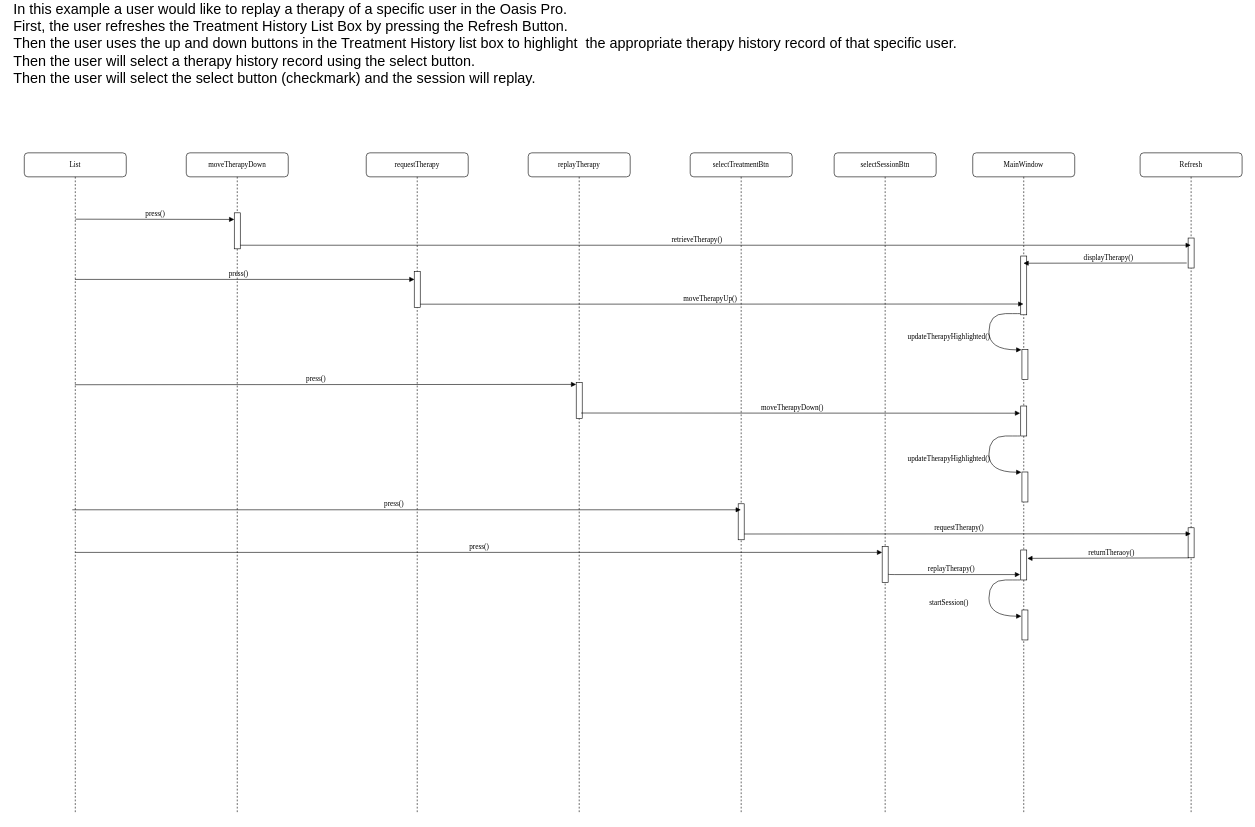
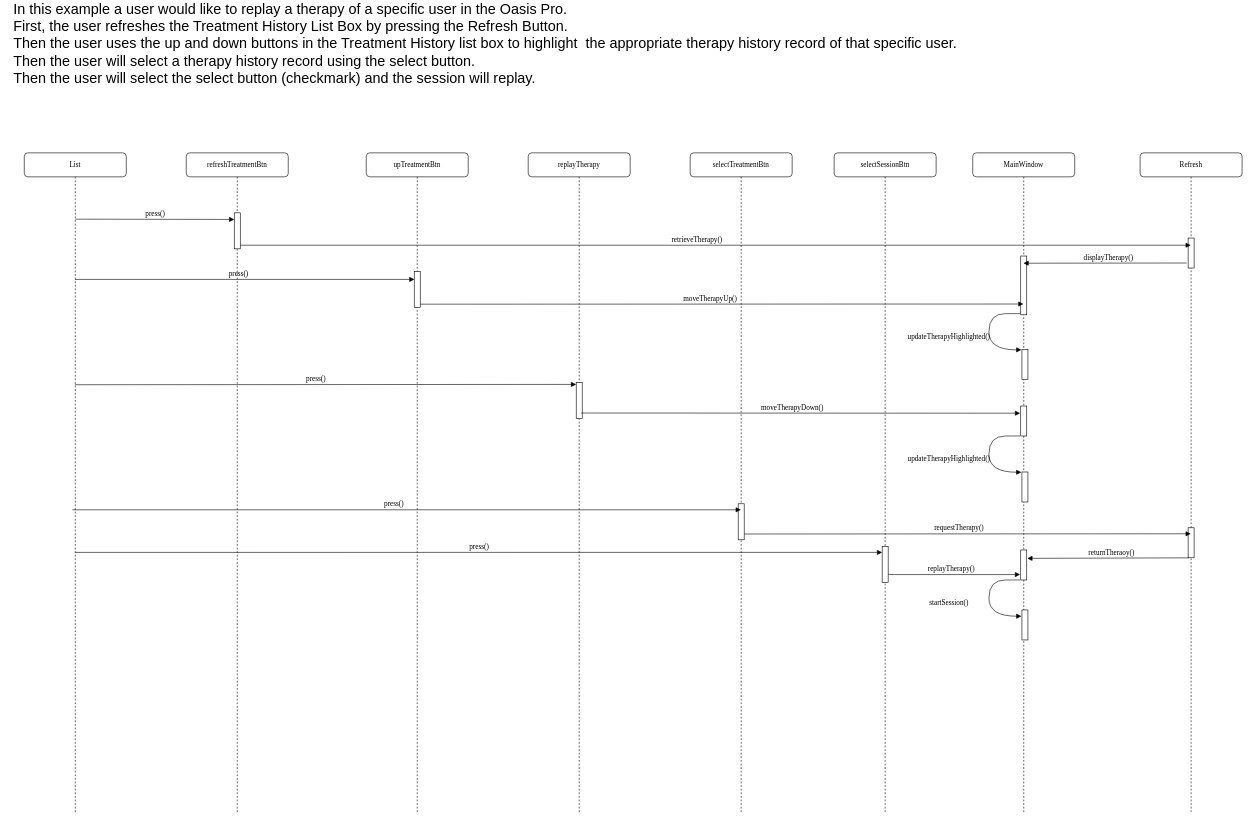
  <mxCell id="0" />
  <mxCell id="1" parent="0" />
- <mxCell id="2" value="moveTherapyDown" style="shape=umlLifeline;perimeter=lifelinePerimeter;whiteSpace=wrap;container=1;collapsible=0;recursiveResize=0;outlineConnect=0;rounded=1;shadow=0;comic=0;labelBackgroundColor=none;strokeWidth=1;fontFamily=Verdana;fontSize=12;align=center;html=1;" parent="1" vertex="1"><mxGeometry x="310" y="228" width="170" height="1102" as="geometry" /></mxCell>
+ <mxCell id="2" value="refreshTreatmentBtn" style="shape=umlLifeline;perimeter=lifelinePerimeter;whiteSpace=wrap;container=1;collapsible=0;recursiveResize=0;outlineConnect=0;rounded=1;shadow=0;comic=0;labelBackgroundColor=none;strokeWidth=1;fontFamily=Verdana;fontSize=12;align=center;html=1;" parent="1" vertex="1"><mxGeometry x="310" y="228" width="170" height="1102" as="geometry" /></mxCell>
  <mxCell id="3" value="" style="html=1;points=[];perimeter=orthogonalPerimeter;rounded=0;shadow=0;comic=0;labelBackgroundColor=none;strokeWidth=1;fontFamily=Verdana;fontSize=12;align=center;" parent="2" vertex="1"><mxGeometry x="80" y="100" width="10" height="60" as="geometry" /></mxCell>
  <mxCell id="4" value="press()" style="html=1;verticalAlign=bottom;endArrow=block;labelBackgroundColor=none;fontFamily=Verdana;fontSize=12;edgeStyle=elbowEdgeStyle;elbow=vertical;" parent="2" edge="1"><mxGeometry relative="1" as="geometry"><mxPoint x="-184.995" y="666.041" as="sourcePoint" /><mxPoint x="1160" y="666" as="targetPoint" /></mxGeometry></mxCell>
  <mxCell id="5" value="press()" style="html=1;verticalAlign=bottom;endArrow=block;labelBackgroundColor=none;fontFamily=Verdana;fontSize=12;edgeStyle=elbowEdgeStyle;elbow=vertical;entryX=0.043;entryY=0.212;entryDx=0;entryDy=0;entryPerimeter=0;" parent="1" target="27" edge="1"><mxGeometry x="-0.039" relative="1" as="geometry"><mxPoint x="124.5" y="439" as="sourcePoint" /><mxPoint x="670" y="260" as="targetPoint" /><mxPoint as="offset" /></mxGeometry></mxCell>
  <mxCell id="6" value="List" style="shape=umlLifeline;perimeter=lifelinePerimeter;whiteSpace=wrap;container=1;collapsible=0;recursiveResize=0;outlineConnect=0;rounded=1;shadow=0;comic=0;labelBackgroundColor=none;strokeWidth=1;fontFamily=Verdana;fontSize=12;align=center;html=1;" parent="1" vertex="1"><mxGeometry x="40" y="228" width="170" height="1102" as="geometry" /></mxCell>
  <mxCell id="7" value="MainWindow" style="shape=umlLifeline;perimeter=lifelinePerimeter;whiteSpace=wrap;container=1;collapsible=0;recursiveResize=0;outlineConnect=0;rounded=1;shadow=0;comic=0;labelBackgroundColor=none;strokeWidth=1;fontFamily=Verdana;fontSize=12;align=center;html=1;" parent="1" vertex="1"><mxGeometry x="1621" y="228" width="170" height="1102" as="geometry" /></mxCell>
  <mxCell id="8" value="replayTherapy()" style="html=1;verticalAlign=bottom;endArrow=block;labelBackgroundColor=none;fontFamily=Verdana;fontSize=12;edgeStyle=elbowEdgeStyle;elbow=vertical;exitX=1.089;exitY=0.887;exitDx=0;exitDy=0;exitPerimeter=0;entryX=-0.105;entryY=0.221;entryDx=0;entryDy=0;entryPerimeter=0;" parent="7" edge="1"><mxGeometry x="-0.039" relative="1" as="geometry"><mxPoint x="-141" y="702.0" as="sourcePoint" /><mxPoint x="78.95" y="703.05" as="targetPoint" /><mxPoint as="offset" /></mxGeometry></mxCell>
  <mxCell id="9" value="" style="html=1;points=[];perimeter=orthogonalPerimeter;rounded=0;shadow=0;comic=0;labelBackgroundColor=none;strokeWidth=1;fontFamily=Verdana;fontSize=12;align=center;" vertex="1" parent="7"><mxGeometry x="80" y="172" width="10" height="98" as="geometry" /></mxCell>
  <mxCell id="10" value="" style="html=1;points=[];perimeter=orthogonalPerimeter;rounded=0;shadow=0;comic=0;labelBackgroundColor=none;strokeWidth=1;fontFamily=Verdana;fontSize=12;align=center;" vertex="1" parent="7"><mxGeometry x="82" y="328" width="10" height="50" as="geometry" /></mxCell>
  <mxCell id="11" value="updateTherapyHighlighted()" style="html=1;verticalAlign=bottom;endArrow=block;labelBackgroundColor=none;fontFamily=Verdana;fontSize=12;elbow=vertical;edgeStyle=orthogonalEdgeStyle;curved=1;entryX=-0.09;entryY=0.008;entryDx=0;entryDy=0;entryPerimeter=0;" edge="1" parent="7" target="10"><mxGeometry x="0.229" y="-67" relative="1" as="geometry"><mxPoint x="79.0" y="268" as="sourcePoint" /><mxPoint x="-601" y="249" as="targetPoint" /><Array as="points"><mxPoint x="82" y="268" /><mxPoint x="27" y="268" /><mxPoint x="27" y="328" /></Array><mxPoint as="offset" /></mxGeometry></mxCell>
  <mxCell id="12" value="" style="html=1;points=[];perimeter=orthogonalPerimeter;rounded=0;shadow=0;comic=0;labelBackgroundColor=none;strokeWidth=1;fontFamily=Verdana;fontSize=12;align=center;" vertex="1" parent="7"><mxGeometry x="80" y="422" width="10" height="50" as="geometry" /></mxCell>
  <mxCell id="13" value="" style="html=1;points=[];perimeter=orthogonalPerimeter;rounded=0;shadow=0;comic=0;labelBackgroundColor=none;strokeWidth=1;fontFamily=Verdana;fontSize=12;align=center;" vertex="1" parent="7"><mxGeometry x="82" y="532" width="10" height="50" as="geometry" /></mxCell>
  <mxCell id="14" value="updateTherapyHighlighted()" style="html=1;verticalAlign=bottom;endArrow=block;labelBackgroundColor=none;fontFamily=Verdana;fontSize=12;elbow=vertical;edgeStyle=orthogonalEdgeStyle;curved=1;entryX=-0.09;entryY=0.008;entryDx=0;entryDy=0;entryPerimeter=0;" edge="1" parent="7" target="13"><mxGeometry x="0.229" y="-67" relative="1" as="geometry"><mxPoint x="79" y="472" as="sourcePoint" /><mxPoint x="-1832" y="335" as="targetPoint" /><Array as="points"><mxPoint x="82" y="472" /><mxPoint x="27" y="472" /><mxPoint x="27" y="532" /></Array><mxPoint as="offset" /></mxGeometry></mxCell>
  <mxCell id="15" value="" style="html=1;points=[];perimeter=orthogonalPerimeter;rounded=0;shadow=0;comic=0;labelBackgroundColor=none;strokeWidth=1;fontFamily=Verdana;fontSize=12;align=center;" vertex="1" parent="7"><mxGeometry x="80" y="662" width="10" height="50" as="geometry" /></mxCell>
  <mxCell id="16" value="startSession()" style="html=1;verticalAlign=bottom;endArrow=block;labelBackgroundColor=none;fontFamily=Verdana;fontSize=12;elbow=vertical;edgeStyle=orthogonalEdgeStyle;curved=1;entryX=-0.09;entryY=0.008;entryDx=0;entryDy=0;entryPerimeter=0;" edge="1" parent="7"><mxGeometry x="0.229" y="-67" relative="1" as="geometry"><mxPoint x="79.0" y="712" as="sourcePoint" /><mxPoint x="81.1" y="772.4" as="targetPoint" /><Array as="points"><mxPoint x="82" y="712" /><mxPoint x="27" y="712" /><mxPoint x="27" y="772" /></Array><mxPoint as="offset" /></mxGeometry></mxCell>
  <mxCell id="17" value="" style="html=1;points=[];perimeter=orthogonalPerimeter;rounded=0;shadow=0;comic=0;labelBackgroundColor=none;strokeWidth=1;fontFamily=Verdana;fontSize=12;align=center;" vertex="1" parent="7"><mxGeometry x="82" y="762" width="10" height="50" as="geometry" /></mxCell>
  <mxCell id="18" value="press()" style="html=1;verticalAlign=bottom;endArrow=block;entryX=0.471;entryY=0.193;labelBackgroundColor=none;fontFamily=Verdana;fontSize=12;edgeStyle=elbowEdgeStyle;elbow=vertical;entryDx=0;entryDy=0;entryPerimeter=0;" parent="1" edge="1"><mxGeometry relative="1" as="geometry"><mxPoint x="125.035" y="338.581" as="sourcePoint" /><mxPoint x="390.07" y="338.54" as="targetPoint" /></mxGeometry></mxCell>
  <mxCell id="19" value="&lt;div align=&quot;left&quot;&gt;&lt;span style=&quot;font-weight: normal;&quot;&gt;In this example a user would like to replay a therapy of a specific user in the Oasis Pro.&lt;br&gt;&lt;/span&gt;&lt;/div&gt;&lt;div align=&quot;left&quot;&gt;&lt;span style=&quot;font-weight: normal;&quot;&gt;First, the user refreshes the Treatment History List Box by pressing the Refresh Button. &lt;br&gt;&lt;/span&gt;&lt;/div&gt;&lt;div align=&quot;left&quot;&gt;&lt;span style=&quot;font-weight: normal;&quot;&gt;Then the user uses the up and down buttons in the Treatment History list box to highlight&amp;nbsp; the appropriate therapy history record of that specific user. &lt;br&gt;Then the user will select a therapy history record using the select button.&lt;br&gt;Then the user will select the select button (checkmark) and the session will replay.&lt;br&gt;&lt;br&gt;&lt;/span&gt;&lt;/div&gt;&lt;div align=&quot;left&quot;&gt;&lt;br&gt;&lt;/div&gt;" style="text;strokeColor=none;fillColor=none;html=1;fontSize=24;fontStyle=1;verticalAlign=middle;align=left;" parent="1" vertex="1"><mxGeometry x="20" y="20" width="1655" height="110" as="geometry" /></mxCell>
  <mxCell id="20" value="Refresh" style="shape=umlLifeline;perimeter=lifelinePerimeter;whiteSpace=wrap;container=1;collapsible=0;recursiveResize=0;outlineConnect=0;rounded=1;shadow=0;comic=0;labelBackgroundColor=none;strokeWidth=1;fontFamily=Verdana;fontSize=12;align=center;html=1;" parent="1" vertex="1"><mxGeometry x="1900" y="228" width="170" height="1102" as="geometry" /></mxCell>
  <mxCell id="21" value="" style="html=1;points=[];perimeter=orthogonalPerimeter;rounded=0;shadow=0;comic=0;labelBackgroundColor=none;strokeWidth=1;fontFamily=Verdana;fontSize=12;align=center;" parent="20" vertex="1"><mxGeometry x="80" y="625" width="10" height="50" as="geometry" /></mxCell>
  <mxCell id="22" value="" style="html=1;points=[];perimeter=orthogonalPerimeter;rounded=0;shadow=0;comic=0;labelBackgroundColor=none;strokeWidth=1;fontFamily=Verdana;fontSize=12;align=center;" vertex="1" parent="20"><mxGeometry x="80" y="142" width="10" height="50" as="geometry" /></mxCell>
  <mxCell id="23" value="selectTreatmentBtn" style="shape=umlLifeline;perimeter=lifelinePerimeter;whiteSpace=wrap;container=1;collapsible=0;recursiveResize=0;outlineConnect=0;rounded=1;shadow=0;comic=0;labelBackgroundColor=none;strokeWidth=1;fontFamily=Verdana;fontSize=12;align=center;html=1;" parent="1" vertex="1"><mxGeometry x="1150" y="228" width="170" height="1102" as="geometry" /></mxCell>
  <mxCell id="24" value="" style="html=1;points=[];perimeter=orthogonalPerimeter;rounded=0;shadow=0;comic=0;labelBackgroundColor=none;strokeWidth=1;fontFamily=Verdana;fontSize=12;align=center;" parent="23" vertex="1"><mxGeometry x="80" y="585" width="10" height="60" as="geometry" /></mxCell>
  <mxCell id="25" value="requestTherapy()" style="html=1;verticalAlign=bottom;endArrow=block;labelBackgroundColor=none;fontFamily=Verdana;fontSize=12;edgeStyle=elbowEdgeStyle;elbow=vertical;exitX=1.089;exitY=0.887;exitDx=0;exitDy=0;exitPerimeter=0;" parent="23" edge="1"><mxGeometry x="-0.039" relative="1" as="geometry"><mxPoint x="90" y="635.37" as="sourcePoint" /><mxPoint x="834.5" y="635.353" as="targetPoint" /><mxPoint as="offset" /></mxGeometry></mxCell>
- <mxCell id="26" value="requestTherapy" style="shape=umlLifeline;perimeter=lifelinePerimeter;whiteSpace=wrap;container=1;collapsible=0;recursiveResize=0;outlineConnect=0;rounded=1;shadow=0;comic=0;labelBackgroundColor=none;strokeWidth=1;fontFamily=Verdana;fontSize=12;align=center;html=1;" parent="1" vertex="1"><mxGeometry x="610" y="228" width="170" height="1102" as="geometry" /></mxCell>
+ <mxCell id="26" value="upTreatmentBtn" style="shape=umlLifeline;perimeter=lifelinePerimeter;whiteSpace=wrap;container=1;collapsible=0;recursiveResize=0;outlineConnect=0;rounded=1;shadow=0;comic=0;labelBackgroundColor=none;strokeWidth=1;fontFamily=Verdana;fontSize=12;align=center;html=1;" parent="1" vertex="1"><mxGeometry x="610" y="228" width="170" height="1102" as="geometry" /></mxCell>
  <mxCell id="27" value="" style="html=1;points=[];perimeter=orthogonalPerimeter;rounded=0;shadow=0;comic=0;labelBackgroundColor=none;strokeWidth=1;fontFamily=Verdana;fontSize=12;align=center;" parent="26" vertex="1"><mxGeometry x="80" y="198" width="10" height="60" as="geometry" /></mxCell>
  <mxCell id="28" value="press()" style="html=1;verticalAlign=bottom;endArrow=block;labelBackgroundColor=none;fontFamily=Verdana;fontSize=12;edgeStyle=elbowEdgeStyle;elbow=vertical;" edge="1" parent="26"><mxGeometry x="-0.039" relative="1" as="geometry"><mxPoint x="-490.003" y="594.997" as="sourcePoint" /><mxPoint x="624.5" y="595" as="targetPoint" /><mxPoint as="offset" /></mxGeometry></mxCell>
  <mxCell id="29" value="replayTherapy" style="shape=umlLifeline;perimeter=lifelinePerimeter;whiteSpace=wrap;container=1;collapsible=0;recursiveResize=0;outlineConnect=0;rounded=1;shadow=0;comic=0;labelBackgroundColor=none;strokeWidth=1;fontFamily=Verdana;fontSize=12;align=center;html=1;" parent="1" vertex="1"><mxGeometry x="880" y="228" width="170" height="1102" as="geometry" /></mxCell>
  <mxCell id="30" value="" style="html=1;points=[];perimeter=orthogonalPerimeter;rounded=0;shadow=0;comic=0;labelBackgroundColor=none;strokeWidth=1;fontFamily=Verdana;fontSize=12;align=center;" parent="29" vertex="1"><mxGeometry x="80" y="383" width="10" height="60" as="geometry" /></mxCell>
  <mxCell id="31" value="press()" style="html=1;verticalAlign=bottom;endArrow=block;labelBackgroundColor=none;fontFamily=Verdana;fontSize=12;edgeStyle=elbowEdgeStyle;elbow=vertical;" parent="29" edge="1"><mxGeometry x="-0.039" relative="1" as="geometry"><mxPoint x="-755.676" y="386.529" as="sourcePoint" /><mxPoint x="80" y="386" as="targetPoint" /><mxPoint as="offset" /></mxGeometry></mxCell>
  <mxCell id="32" value="returnTheraoy()" style="html=1;verticalAlign=bottom;endArrow=block;labelBackgroundColor=none;fontFamily=Verdana;fontSize=12;edgeStyle=elbowEdgeStyle;elbow=vertical;exitX=1.089;exitY=0.887;exitDx=0;exitDy=0;exitPerimeter=0;entryX=1.09;entryY=0.301;entryDx=0;entryDy=0;entryPerimeter=0;" parent="1" edge="1"><mxGeometry x="-0.039" relative="1" as="geometry"><mxPoint x="1981" y="903.1" as="sourcePoint" /><mxPoint x="1711.9" y="903.55" as="targetPoint" /><mxPoint as="offset" /><Array as="points"><mxPoint x="1830" y="904" /></Array></mxGeometry></mxCell>
  <mxCell id="33" value="selectSessionBtn" style="shape=umlLifeline;perimeter=lifelinePerimeter;whiteSpace=wrap;container=1;collapsible=0;recursiveResize=0;outlineConnect=0;rounded=1;shadow=0;comic=0;labelBackgroundColor=none;strokeWidth=1;fontFamily=Verdana;fontSize=12;align=center;html=1;" parent="1" vertex="1"><mxGeometry x="1390" y="228" width="170" height="1102" as="geometry" /></mxCell>
  <mxCell id="34" value="" style="html=1;points=[];perimeter=orthogonalPerimeter;rounded=0;shadow=0;comic=0;labelBackgroundColor=none;strokeWidth=1;fontFamily=Verdana;fontSize=12;align=center;" parent="33" vertex="1"><mxGeometry x="80" y="656" width="10" height="60" as="geometry" /></mxCell>
  <mxCell id="35" value="moveTherapyDown()" style="html=1;verticalAlign=bottom;endArrow=block;labelBackgroundColor=none;fontFamily=Verdana;fontSize=12;edgeStyle=elbowEdgeStyle;elbow=vertical;exitX=0.821;exitY=0.845;exitDx=0;exitDy=0;exitPerimeter=0;" edge="1" parent="33" source="30"><mxGeometry x="-0.039" relative="1" as="geometry"><mxPoint x="-694.5" y="438.07" as="sourcePoint" /><mxPoint x="310" y="434" as="targetPoint" /><mxPoint as="offset" /><Array as="points"><mxPoint x="-340" y="434" /></Array></mxGeometry></mxCell>
  <mxCell id="36" value="retrieveTherapy()" style="html=1;verticalAlign=bottom;endArrow=block;labelBackgroundColor=none;fontFamily=Verdana;fontSize=12;edgeStyle=elbowEdgeStyle;elbow=vertical;exitX=1.089;exitY=0.887;exitDx=0;exitDy=0;exitPerimeter=0;" edge="1" parent="1" target="20"><mxGeometry x="-0.039" relative="1" as="geometry"><mxPoint x="400" y="382" as="sourcePoint" /><mxPoint x="998.57" y="382.85" as="targetPoint" /><mxPoint as="offset" /></mxGeometry></mxCell>
  <mxCell id="37" value="displayTherapy()" style="html=1;verticalAlign=bottom;endArrow=block;labelBackgroundColor=none;fontFamily=Verdana;fontSize=12;edgeStyle=elbowEdgeStyle;elbow=vertical;exitX=-0.233;exitY=0.833;exitDx=0;exitDy=0;exitPerimeter=0;" edge="1" parent="1" source="22" target="7"><mxGeometry x="-0.039" relative="1" as="geometry"><mxPoint x="1925" y="420.1" as="sourcePoint" /><mxPoint x="1830" y="410" as="targetPoint" /><mxPoint as="offset" /></mxGeometry></mxCell>
  <mxCell id="38" value="moveTherapyUp()" style="html=1;verticalAlign=bottom;endArrow=block;labelBackgroundColor=none;fontFamily=Verdana;fontSize=12;edgeStyle=elbowEdgeStyle;elbow=vertical;" edge="1" parent="1" target="7"><mxGeometry x="-0.039" relative="1" as="geometry"><mxPoint x="700" y="480.28" as="sourcePoint" /><mxPoint x="1265.93" y="480" as="targetPoint" /><mxPoint as="offset" /></mxGeometry></mxCell>
